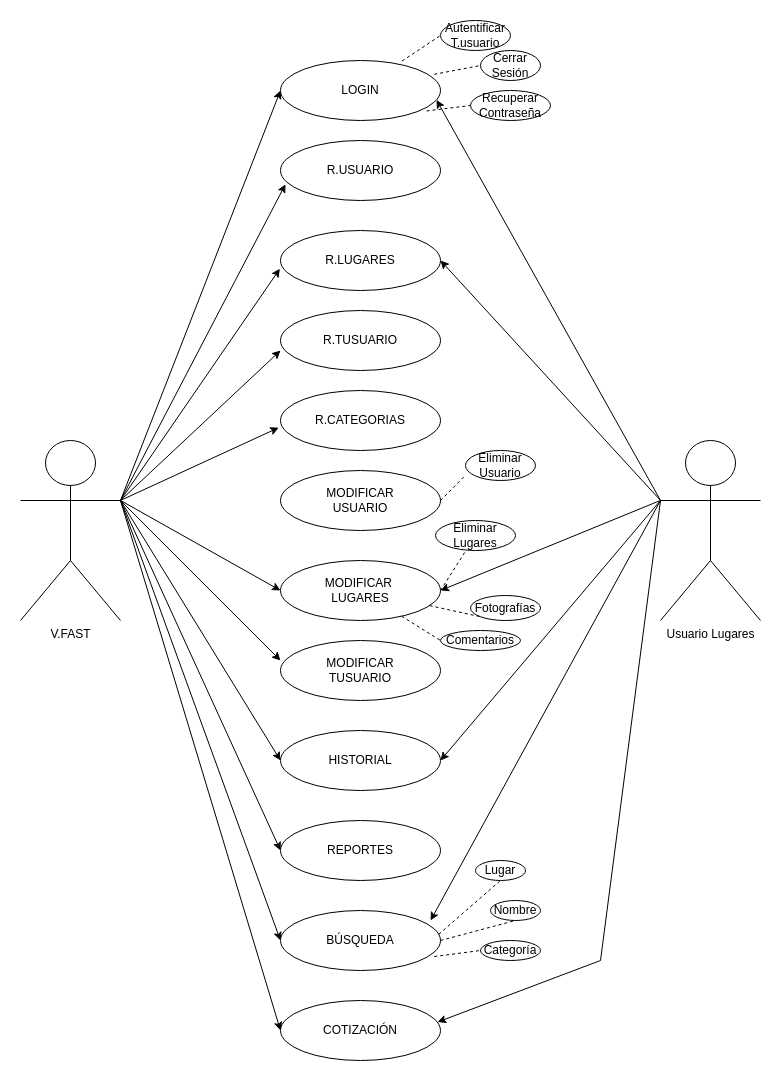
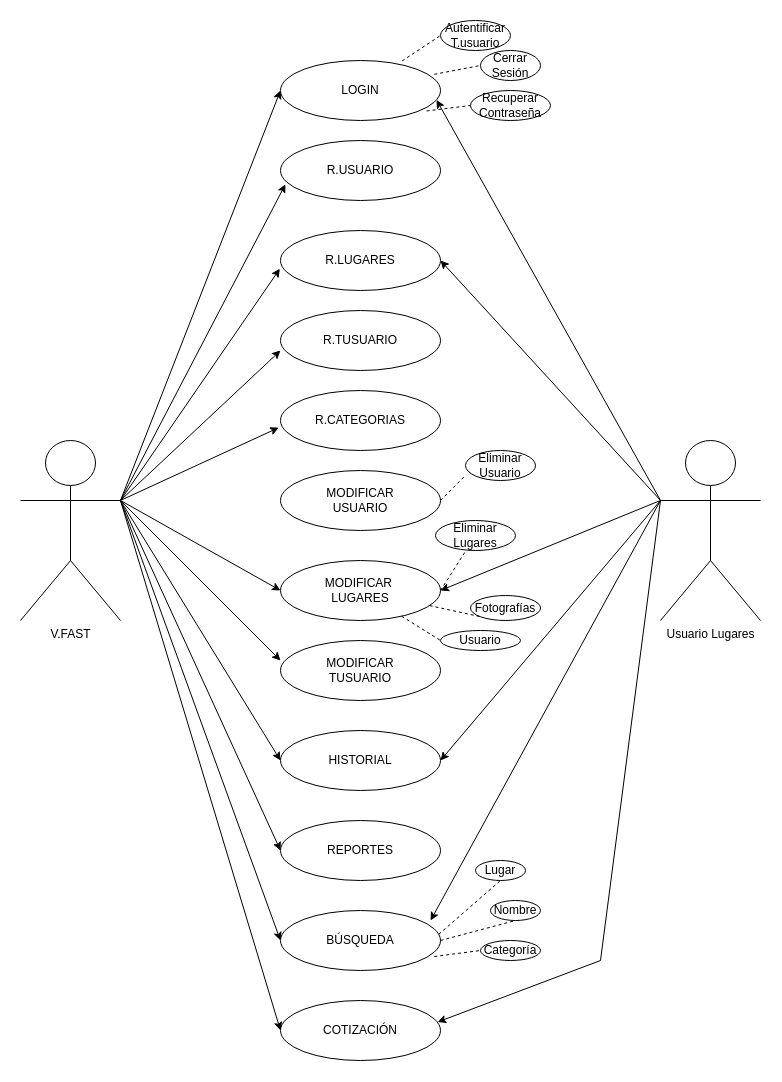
  <mxCell id="0" />
  <mxCell id="1" parent="0" />
  <mxCell id="2" value="&lt;font style=&quot;vertical-align: inherit;&quot;&gt;&lt;font style=&quot;vertical-align: inherit;&quot;&gt;LOGIN&lt;/font&gt;&lt;/font&gt;" style="ellipse;whiteSpace=wrap;html=1;" parent="1" vertex="1"><mxGeometry x="280" y="60" width="160" height="60" as="geometry" /></mxCell>
  <mxCell id="3" value="&lt;font style=&quot;vertical-align: inherit;&quot;&gt;&lt;font style=&quot;vertical-align: inherit;&quot;&gt;MODIFICAR&amp;nbsp;&lt;br&gt;LUGARES&lt;br&gt;&lt;/font&gt;&lt;/font&gt;" style="ellipse;whiteSpace=wrap;html=1;" parent="1" vertex="1"><mxGeometry x="280" y="560" width="160" height="60" as="geometry" /></mxCell>
  <mxCell id="4" value="&lt;font style=&quot;vertical-align: inherit;&quot;&gt;&lt;font style=&quot;vertical-align: inherit;&quot;&gt;R.CATEGORIAS&lt;/font&gt;&lt;/font&gt;" style="ellipse;whiteSpace=wrap;html=1;" parent="1" vertex="1"><mxGeometry x="280" y="390" width="160" height="60" as="geometry" /></mxCell>
  <mxCell id="5" value="&lt;font style=&quot;vertical-align: inherit;&quot;&gt;&lt;font style=&quot;vertical-align: inherit;&quot;&gt;R.TUSUARIO&lt;/font&gt;&lt;/font&gt;" style="ellipse;whiteSpace=wrap;html=1;" parent="1" vertex="1"><mxGeometry x="280" y="310" width="160" height="60" as="geometry" /></mxCell>
  <mxCell id="6" value="&lt;font style=&quot;vertical-align: inherit;&quot;&gt;&lt;font style=&quot;vertical-align: inherit;&quot;&gt;R.LUGARES&lt;/font&gt;&lt;/font&gt;" style="ellipse;whiteSpace=wrap;html=1;" parent="1" vertex="1"><mxGeometry x="280" y="230" width="160" height="60" as="geometry" /></mxCell>
  <mxCell id="7" value="&lt;font style=&quot;vertical-align: inherit;&quot;&gt;&lt;font style=&quot;vertical-align: inherit;&quot;&gt;MODIFICAR&lt;br&gt;USUARIO&lt;br&gt;&lt;/font&gt;&lt;/font&gt;" style="ellipse;whiteSpace=wrap;html=1;" parent="1" vertex="1"><mxGeometry x="280" y="470" width="160" height="60" as="geometry" /></mxCell>
  <mxCell id="8" value="&lt;font style=&quot;vertical-align: inherit;&quot;&gt;&lt;font style=&quot;vertical-align: inherit;&quot;&gt;R.USUARIO&lt;/font&gt;&lt;/font&gt;" style="ellipse;whiteSpace=wrap;html=1;" parent="1" vertex="1"><mxGeometry x="280" y="140" width="160" height="60" as="geometry" /></mxCell>
  <mxCell id="9" style="edgeStyle=orthogonalEdgeStyle;rounded=0;orthogonalLoop=1;jettySize=auto;html=1;exitX=0.5;exitY=1;exitDx=0;exitDy=0;" parent="1" source="2" target="2" edge="1"><mxGeometry relative="1" as="geometry" /></mxCell>
  <mxCell id="10" value="&lt;font style=&quot;vertical-align: inherit;&quot;&gt;&lt;font style=&quot;vertical-align: inherit;&quot;&gt;MODIFICAR&lt;br&gt;TUSUARIO&lt;br&gt;&lt;/font&gt;&lt;/font&gt;" style="ellipse;whiteSpace=wrap;html=1;" parent="1" vertex="1"><mxGeometry x="280" y="640" width="160" height="60" as="geometry" /></mxCell>
  <mxCell id="11" value="&lt;font style=&quot;vertical-align: inherit;&quot;&gt;&lt;font style=&quot;vertical-align: inherit;&quot;&gt;REPORTES&lt;/font&gt;&lt;/font&gt;" style="ellipse;whiteSpace=wrap;html=1;" parent="1" vertex="1"><mxGeometry x="280" y="820" width="160" height="60" as="geometry" /></mxCell>
  <mxCell id="12" value="&lt;font style=&quot;vertical-align: inherit;&quot;&gt;&lt;font style=&quot;vertical-align: inherit;&quot;&gt;HISTORIAL&lt;/font&gt;&lt;/font&gt;" style="ellipse;whiteSpace=wrap;html=1;" parent="1" vertex="1"><mxGeometry x="280" y="730" width="160" height="60" as="geometry" /></mxCell>
  <mxCell id="13" value="&lt;font style=&quot;vertical-align: inherit;&quot;&gt;&lt;font style=&quot;vertical-align: inherit;&quot;&gt;COTIZACIÓN&lt;/font&gt;&lt;/font&gt;" style="ellipse;whiteSpace=wrap;html=1;" parent="1" vertex="1"><mxGeometry x="280" y="1000" width="160" height="60" as="geometry" /></mxCell>
  <mxCell id="14" value="&lt;font style=&quot;vertical-align: inherit;&quot;&gt;&lt;font style=&quot;vertical-align: inherit;&quot;&gt;BÚSQUEDA&lt;/font&gt;&lt;/font&gt;" style="ellipse;whiteSpace=wrap;html=1;" parent="1" vertex="1"><mxGeometry x="280" y="910" width="160" height="60" as="geometry" /></mxCell>
  <mxCell id="15" value="&lt;font style=&quot;vertical-align: inherit;&quot;&gt;&lt;font style=&quot;vertical-align: inherit;&quot;&gt;&lt;font style=&quot;vertical-align: inherit;&quot;&gt;&lt;font style=&quot;vertical-align: inherit;&quot;&gt;Usuario Lugares&lt;/font&gt;&lt;/font&gt;&lt;/font&gt;&lt;/font&gt;" style="shape=umlActor;verticalLabelPosition=bottom;verticalAlign=top;html=1;outlineConnect=0;" parent="1" vertex="1"><mxGeometry x="660" y="440" width="100" height="180" as="geometry" /></mxCell>
  <mxCell id="16" value="&lt;font style=&quot;vertical-align: inherit;&quot;&gt;&lt;font style=&quot;vertical-align: inherit;&quot;&gt;V.FAST&lt;/font&gt;&lt;/font&gt;" style="shape=umlActor;verticalLabelPosition=bottom;verticalAlign=top;html=1;outlineConnect=0;" parent="1" vertex="1"><mxGeometry x="20" y="440" width="100" height="180" as="geometry" /></mxCell>
  <mxCell id="17" value="&lt;font style=&quot;vertical-align: inherit;&quot;&gt;&lt;font style=&quot;vertical-align: inherit;&quot;&gt;Autentificar&lt;br&gt;T.usuario&lt;br&gt;&lt;/font&gt;&lt;/font&gt;" style="ellipse;whiteSpace=wrap;html=1;" parent="1" vertex="1"><mxGeometry x="440" y="20" width="70" height="30" as="geometry" /></mxCell>
  <mxCell id="18" value="&lt;font style=&quot;vertical-align: inherit;&quot;&gt;&lt;font style=&quot;vertical-align: inherit;&quot;&gt;&lt;font style=&quot;vertical-align: inherit;&quot;&gt;&lt;font style=&quot;vertical-align: inherit;&quot;&gt;Cerrar&lt;br&gt;&lt;/font&gt;&lt;/font&gt;&lt;font style=&quot;vertical-align: inherit;&quot;&gt;&lt;font style=&quot;vertical-align: inherit;&quot;&gt;Sesión&lt;/font&gt;&lt;/font&gt;&lt;br&gt;&lt;/font&gt;&lt;/font&gt;" style="ellipse;whiteSpace=wrap;html=1;" parent="1" vertex="1"><mxGeometry x="480" y="50" width="60" height="30" as="geometry" /></mxCell>
  <mxCell id="19" value="&lt;font style=&quot;vertical-align: inherit;&quot;&gt;&lt;font style=&quot;vertical-align: inherit;&quot;&gt;&lt;font style=&quot;vertical-align: inherit;&quot;&gt;&lt;font style=&quot;vertical-align: inherit;&quot;&gt;Recuperar&lt;br&gt;&lt;/font&gt;&lt;/font&gt;&lt;font style=&quot;vertical-align: inherit;&quot;&gt;&lt;font style=&quot;vertical-align: inherit;&quot;&gt;Contraseña&lt;/font&gt;&lt;/font&gt;&lt;br&gt;&lt;/font&gt;&lt;/font&gt;" style="ellipse;whiteSpace=wrap;html=1;" parent="1" vertex="1"><mxGeometry x="470" y="90" width="80" height="30" as="geometry" /></mxCell>
  <mxCell id="20" value="" style="endArrow=none;dashed=1;html=1;rounded=0;exitX=0.76;exitY=0.008;exitDx=0;exitDy=0;exitPerimeter=0;entryX=0;entryY=0.5;entryDx=0;entryDy=0;" parent="1" source="2" target="17" edge="1"><mxGeometry width="50" height="50" relative="1" as="geometry"><mxPoint x="374" y="60" as="sourcePoint" /><mxPoint x="424" y="10" as="targetPoint" /><Array as="points" /></mxGeometry></mxCell>
  <mxCell id="21" value="" style="endArrow=none;dashed=1;html=1;rounded=0;exitX=0.961;exitY=0.23;exitDx=0;exitDy=0;exitPerimeter=0;entryX=0;entryY=0.5;entryDx=0;entryDy=0;" parent="1" source="2" target="18" edge="1"><mxGeometry width="50" height="50" relative="1" as="geometry"><mxPoint x="420" y="115" as="sourcePoint" /><mxPoint x="470" y="65" as="targetPoint" /></mxGeometry></mxCell>
  <mxCell id="22" value="" style="endArrow=none;dashed=1;html=1;rounded=0;exitX=0.913;exitY=0.841;exitDx=0;exitDy=0;exitPerimeter=0;entryX=0;entryY=0.5;entryDx=0;entryDy=0;" parent="1" source="2" target="19" edge="1"><mxGeometry width="50" height="50" relative="1" as="geometry"><mxPoint x="430" y="150" as="sourcePoint" /><mxPoint x="480" y="100" as="targetPoint" /></mxGeometry></mxCell>
  <mxCell id="23" value="&lt;font style=&quot;vertical-align: inherit;&quot;&gt;&lt;font style=&quot;vertical-align: inherit;&quot;&gt;&lt;font style=&quot;vertical-align: inherit;&quot;&gt;&lt;font style=&quot;vertical-align: inherit;&quot;&gt;Eliminar&lt;br&gt;&lt;/font&gt;&lt;/font&gt;&lt;font style=&quot;vertical-align: inherit;&quot;&gt;&lt;font style=&quot;vertical-align: inherit;&quot;&gt;Usuario&lt;/font&gt;&lt;/font&gt;&lt;br&gt;&lt;/font&gt;&lt;/font&gt;" style="ellipse;whiteSpace=wrap;html=1;" parent="1" vertex="1"><mxGeometry x="465" y="450" width="70" height="30" as="geometry" /></mxCell>
  <mxCell id="24" value="" style="endArrow=none;dashed=1;html=1;rounded=0;exitX=1;exitY=0.5;exitDx=0;exitDy=0;entryX=0.006;entryY=0.812;entryDx=0;entryDy=0;entryPerimeter=0;" parent="1" source="7" target="23" edge="1"><mxGeometry width="50" height="50" relative="1" as="geometry"><mxPoint x="450" y="545" as="sourcePoint" /><mxPoint x="500" y="495" as="targetPoint" /></mxGeometry></mxCell>
  <mxCell id="25" value="&lt;font style=&quot;vertical-align: inherit;&quot;&gt;&lt;font style=&quot;vertical-align: inherit;&quot;&gt;Eliminar&lt;br&gt;Lugares&lt;br&gt;&lt;/font&gt;&lt;/font&gt;" style="ellipse;whiteSpace=wrap;html=1;" parent="1" vertex="1"><mxGeometry x="435" y="520" width="80" height="30" as="geometry" /></mxCell>
  <mxCell id="26" value="" style="endArrow=none;dashed=1;html=1;rounded=0;exitX=1;exitY=0.5;exitDx=0;exitDy=0;" parent="1" source="3" target="25" edge="1"><mxGeometry width="50" height="50" relative="1" as="geometry"><mxPoint x="450" y="610" as="sourcePoint" /><mxPoint x="500" y="560" as="targetPoint" /></mxGeometry></mxCell>
  <mxCell id="27" value="&lt;font style=&quot;vertical-align: inherit;&quot;&gt;&lt;font style=&quot;vertical-align: inherit;&quot;&gt;Fotografías&lt;/font&gt;&lt;/font&gt;" style="ellipse;whiteSpace=wrap;html=1;" parent="1" vertex="1"><mxGeometry x="470" y="595" width="70" height="25" as="geometry" /></mxCell>
  <mxCell id="28" value="" style="endArrow=none;dashed=1;html=1;rounded=0;entryX=0;entryY=1;entryDx=0;entryDy=0;" parent="1" source="3" target="27" edge="1"><mxGeometry width="50" height="50" relative="1" as="geometry"><mxPoint x="420" y="670" as="sourcePoint" /><mxPoint x="470" y="620" as="targetPoint" /></mxGeometry></mxCell>
- <mxCell id="29" value="&lt;font style=&quot;vertical-align: inherit;&quot;&gt;&lt;font style=&quot;vertical-align: inherit;&quot;&gt;Comentarios&lt;/font&gt;&lt;/font&gt;" style="ellipse;whiteSpace=wrap;html=1;" parent="1" vertex="1"><mxGeometry x="440" y="630" width="80" height="20" as="geometry" /></mxCell>
+ <mxCell id="29" value="&lt;font style=&quot;vertical-align: inherit;&quot;&gt;&lt;font style=&quot;vertical-align: inherit;&quot;&gt;Usuario&lt;/font&gt;&lt;/font&gt;" style="ellipse;whiteSpace=wrap;html=1;" parent="1" vertex="1"><mxGeometry x="440" y="630" width="80" height="20" as="geometry" /></mxCell>
  <mxCell id="30" value="" style="endArrow=none;dashed=1;html=1;rounded=0;entryX=0;entryY=0.5;entryDx=0;entryDy=0;" parent="1" source="3" target="29" edge="1"><mxGeometry width="50" height="50" relative="1" as="geometry"><mxPoint x="420" y="670" as="sourcePoint" /><mxPoint x="470" y="620" as="targetPoint" /></mxGeometry></mxCell>
  <mxCell id="31" value="&lt;font style=&quot;vertical-align: inherit;&quot;&gt;&lt;font style=&quot;vertical-align: inherit;&quot;&gt;Nombre&lt;/font&gt;&lt;/font&gt;" style="ellipse;whiteSpace=wrap;html=1;" parent="1" vertex="1"><mxGeometry x="490" y="900" width="50" height="20" as="geometry" /></mxCell>
  <mxCell id="32" value="&lt;font style=&quot;vertical-align: inherit;&quot;&gt;&lt;font style=&quot;vertical-align: inherit;&quot;&gt;Categoría&lt;/font&gt;&lt;/font&gt;" style="ellipse;whiteSpace=wrap;html=1;" parent="1" vertex="1"><mxGeometry x="480" y="940" width="60" height="20" as="geometry" /></mxCell>
  <mxCell id="33" value="&lt;font style=&quot;vertical-align: inherit;&quot;&gt;&lt;font style=&quot;vertical-align: inherit;&quot;&gt;Lugar&lt;/font&gt;&lt;/font&gt;" style="ellipse;whiteSpace=wrap;html=1;" parent="1" vertex="1"><mxGeometry x="475" y="860" width="50" height="20" as="geometry" /></mxCell>
  <mxCell id="34" value="" style="endArrow=none;dashed=1;html=1;rounded=0;exitX=0.989;exitY=0.397;exitDx=0;exitDy=0;exitPerimeter=0;entryX=0.5;entryY=1;entryDx=0;entryDy=0;" parent="1" source="14" target="33" edge="1"><mxGeometry width="50" height="50" relative="1" as="geometry"><mxPoint x="420" y="890" as="sourcePoint" /><mxPoint x="470" y="840" as="targetPoint" /></mxGeometry></mxCell>
  <mxCell id="35" value="" style="endArrow=none;dashed=1;html=1;rounded=0;exitX=1;exitY=0.5;exitDx=0;exitDy=0;entryX=0.5;entryY=1;entryDx=0;entryDy=0;" parent="1" source="14" target="31" edge="1"><mxGeometry width="50" height="50" relative="1" as="geometry"><mxPoint x="420" y="890" as="sourcePoint" /><mxPoint x="470" y="840" as="targetPoint" /></mxGeometry></mxCell>
  <mxCell id="36" value="" style="endArrow=none;dashed=1;html=1;rounded=0;exitX=0.961;exitY=0.767;exitDx=0;exitDy=0;exitPerimeter=0;entryX=0;entryY=0.5;entryDx=0;entryDy=0;" parent="1" source="14" target="32" edge="1"><mxGeometry width="50" height="50" relative="1" as="geometry"><mxPoint x="420" y="890" as="sourcePoint" /><mxPoint x="470" y="840" as="targetPoint" /></mxGeometry></mxCell>
  <mxCell id="37" value="" style="endArrow=classic;html=1;rounded=0;exitX=0;exitY=0.333;exitDx=0;exitDy=0;exitPerimeter=0;entryX=0.975;entryY=0.656;entryDx=0;entryDy=0;entryPerimeter=0;" parent="1" source="15" target="2" edge="1"><mxGeometry width="50" height="50" relative="1" as="geometry"><mxPoint x="420" y="330" as="sourcePoint" /><mxPoint x="470" y="280" as="targetPoint" /></mxGeometry></mxCell>
  <mxCell id="38" value="" style="endArrow=classic;html=1;rounded=0;exitX=0;exitY=0.333;exitDx=0;exitDy=0;exitPerimeter=0;entryX=1;entryY=0.5;entryDx=0;entryDy=0;" parent="1" source="15" target="6" edge="1"><mxGeometry width="50" height="50" relative="1" as="geometry"><mxPoint x="420" y="550" as="sourcePoint" /><mxPoint x="470" y="500" as="targetPoint" /></mxGeometry></mxCell>
  <mxCell id="39" value="" style="endArrow=classic;html=1;rounded=0;exitX=0;exitY=0.333;exitDx=0;exitDy=0;exitPerimeter=0;entryX=1;entryY=0.5;entryDx=0;entryDy=0;" parent="1" source="15" target="3" edge="1"><mxGeometry width="50" height="50" relative="1" as="geometry"><mxPoint x="650" y="500" as="sourcePoint" /><mxPoint x="470" y="500" as="targetPoint" /></mxGeometry></mxCell>
  <mxCell id="40" value="" style="endArrow=classic;html=1;rounded=0;entryX=1;entryY=0.5;entryDx=0;entryDy=0;exitX=0;exitY=0.333;exitDx=0;exitDy=0;exitPerimeter=0;" parent="1" source="15" target="12" edge="1"><mxGeometry width="50" height="50" relative="1" as="geometry"><mxPoint x="420" y="670" as="sourcePoint" /><mxPoint x="470" y="620" as="targetPoint" /></mxGeometry></mxCell>
  <mxCell id="41" value="" style="endArrow=classic;html=1;rounded=0;exitX=0;exitY=0.333;exitDx=0;exitDy=0;exitPerimeter=0;entryX=0.938;entryY=0.167;entryDx=0;entryDy=0;entryPerimeter=0;" parent="1" source="15" target="14" edge="1"><mxGeometry width="50" height="50" relative="1" as="geometry"><mxPoint x="420" y="670" as="sourcePoint" /><mxPoint x="470" y="620" as="targetPoint" /></mxGeometry></mxCell>
  <mxCell id="42" value="" style="endArrow=classic;html=1;rounded=0;exitX=0;exitY=0.333;exitDx=0;exitDy=0;exitPerimeter=0;entryX=0.982;entryY=0.359;entryDx=0;entryDy=0;entryPerimeter=0;" parent="1" source="15" target="13" edge="1"><mxGeometry width="50" height="50" relative="1" as="geometry"><mxPoint x="660" y="490" as="sourcePoint" /><mxPoint x="470" y="840" as="targetPoint" /><Array as="points"><mxPoint x="600" y="960" /></Array></mxGeometry></mxCell>
  <mxCell id="43" value="" style="endArrow=classic;html=1;rounded=0;entryX=0;entryY=0.5;entryDx=0;entryDy=0;exitX=1;exitY=0.333;exitDx=0;exitDy=0;exitPerimeter=0;" parent="1" source="16" target="2" edge="1"><mxGeometry width="50" height="50" relative="1" as="geometry"><mxPoint x="110" y="500" as="sourcePoint" /><mxPoint x="160" y="450" as="targetPoint" /></mxGeometry></mxCell>
  <mxCell id="44" value="" style="endArrow=classic;html=1;rounded=0;entryX=0.031;entryY=0.73;entryDx=0;entryDy=0;entryPerimeter=0;exitX=1;exitY=0.333;exitDx=0;exitDy=0;exitPerimeter=0;" parent="1" source="16" target="8" edge="1"><mxGeometry width="50" height="50" relative="1" as="geometry"><mxPoint x="180" y="460" as="sourcePoint" /><mxPoint x="230" y="410" as="targetPoint" /></mxGeometry></mxCell>
  <mxCell id="45" value="" style="endArrow=classic;html=1;rounded=0;entryX=-0.004;entryY=0.637;entryDx=0;entryDy=0;entryPerimeter=0;" parent="1" target="6" edge="1"><mxGeometry width="50" height="50" relative="1" as="geometry"><mxPoint x="120" y="500" as="sourcePoint" /><mxPoint x="230" y="400" as="targetPoint" /></mxGeometry></mxCell>
  <mxCell id="46" value="" style="endArrow=classic;html=1;rounded=0;entryX=0;entryY=0.667;entryDx=0;entryDy=0;entryPerimeter=0;exitX=1;exitY=0.333;exitDx=0;exitDy=0;exitPerimeter=0;" parent="1" source="16" target="5" edge="1"><mxGeometry width="50" height="50" relative="1" as="geometry"><mxPoint x="130" y="480" as="sourcePoint" /><mxPoint x="180" y="430" as="targetPoint" /></mxGeometry></mxCell>
  <mxCell id="47" value="" style="endArrow=classic;html=1;rounded=0;entryX=-0.011;entryY=0.619;entryDx=0;entryDy=0;entryPerimeter=0;exitX=1;exitY=0.333;exitDx=0;exitDy=0;exitPerimeter=0;" parent="1" source="16" target="4" edge="1"><mxGeometry width="50" height="50" relative="1" as="geometry"><mxPoint x="190" y="525" as="sourcePoint" /><mxPoint x="240" y="475" as="targetPoint" /></mxGeometry></mxCell>
  <mxCell id="48" value="" style="endArrow=classic;html=1;rounded=0;exitX=1;exitY=0.333;exitDx=0;exitDy=0;exitPerimeter=0;entryX=0;entryY=0.5;entryDx=0;entryDy=0;" parent="1" source="16" target="3" edge="1"><mxGeometry width="50" height="50" relative="1" as="geometry"><mxPoint x="270" y="590" as="sourcePoint" /><mxPoint x="290" y="570" as="targetPoint" /></mxGeometry></mxCell>
  <mxCell id="49" value="" style="endArrow=classic;html=1;rounded=0;exitX=1;exitY=0.333;exitDx=0;exitDy=0;exitPerimeter=0;entryX=0;entryY=0.333;entryDx=0;entryDy=0;entryPerimeter=0;" parent="1" source="16" target="10" edge="1"><mxGeometry width="50" height="50" relative="1" as="geometry"><mxPoint x="160" y="635" as="sourcePoint" /><mxPoint x="210" y="585" as="targetPoint" /></mxGeometry></mxCell>
  <mxCell id="50" value="" style="endArrow=classic;html=1;rounded=0;exitX=1;exitY=0.333;exitDx=0;exitDy=0;exitPerimeter=0;entryX=0;entryY=0.5;entryDx=0;entryDy=0;" parent="1" source="16" target="12" edge="1"><mxGeometry width="50" height="50" relative="1" as="geometry"><mxPoint x="180" y="730" as="sourcePoint" /><mxPoint x="230" y="680" as="targetPoint" /></mxGeometry></mxCell>
  <mxCell id="51" value="" style="endArrow=classic;html=1;rounded=0;entryX=0;entryY=0.5;entryDx=0;entryDy=0;exitX=1;exitY=0.333;exitDx=0;exitDy=0;exitPerimeter=0;" parent="1" source="16" target="11" edge="1"><mxGeometry width="50" height="50" relative="1" as="geometry"><mxPoint x="210" y="875" as="sourcePoint" /><mxPoint x="260" y="825" as="targetPoint" /></mxGeometry></mxCell>
  <mxCell id="52" value="" style="endArrow=classic;html=1;rounded=0;entryX=0;entryY=0.5;entryDx=0;entryDy=0;" parent="1" target="14" edge="1"><mxGeometry width="50" height="50" relative="1" as="geometry"><mxPoint x="120" y="500" as="sourcePoint" /><mxPoint x="160" y="790" as="targetPoint" /></mxGeometry></mxCell>
  <mxCell id="53" value="" style="endArrow=classic;html=1;rounded=0;entryX=0;entryY=0.5;entryDx=0;entryDy=0;" parent="1" target="13" edge="1"><mxGeometry width="50" height="50" relative="1" as="geometry"><mxPoint x="120" y="500" as="sourcePoint" /><mxPoint x="140" y="860" as="targetPoint" /></mxGeometry></mxCell>
